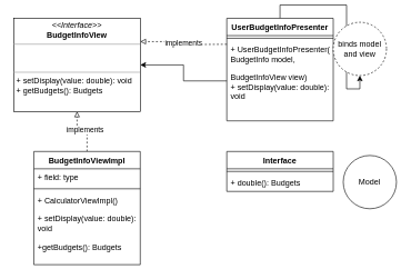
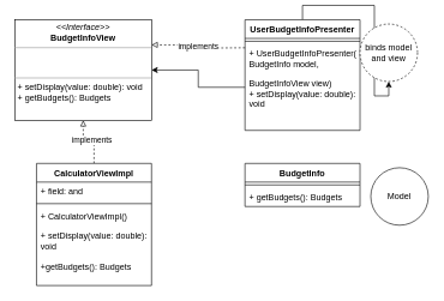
  <mxCell id="0" />
  <mxCell id="1" parent="0" />
  <mxCell id="2" style="edgeStyle=orthogonalEdgeStyle;rounded=0;orthogonalLoop=1;jettySize=auto;html=1;dashed=1;endArrow=block;endFill=0;entryX=0.5;entryY=1;entryDx=0;entryDy=0;" edge="1" parent="1" source="4" target="19"><mxGeometry relative="1" as="geometry"><mxPoint x="150" y="190" as="targetPoint" /></mxGeometry></mxCell>
  <mxCell id="3" value="implements" style="edgeLabel;html=1;align=center;verticalAlign=middle;resizable=0;points=[];" vertex="1" connectable="0" parent="2"><mxGeometry x="-0.089" y="-3" relative="1" as="geometry"><mxPoint as="offset" /></mxGeometry></mxCell>
- <mxCell id="4" value="BudgetInfoViewImpl" style="swimlane;fontStyle=1;align=center;verticalAlign=top;childLayout=stackLayout;horizontal=1;startSize=26;horizontalStack=0;resizeParent=1;resizeParentMax=0;resizeLast=0;collapsible=1;marginBottom=0;" vertex="1" parent="1"><mxGeometry x="50" y="220" width="160" height="170" as="geometry" /></mxCell>
- <mxCell id="5" value="+ field: type" style="text;strokeColor=none;fillColor=none;align=left;verticalAlign=top;spacingLeft=4;spacingRight=4;overflow=hidden;rotatable=0;points=[[0,0.5],[1,0.5]];portConstraint=eastwest;" vertex="1" parent="4"><mxGeometry y="26" width="160" height="26" as="geometry" /></mxCell>
+ <mxCell id="4" value="CalculatorViewImpl" style="swimlane;fontStyle=1;align=center;verticalAlign=top;childLayout=stackLayout;horizontal=1;startSize=26;horizontalStack=0;resizeParent=1;resizeParentMax=0;resizeLast=0;collapsible=1;marginBottom=0;" vertex="1" parent="1"><mxGeometry x="50" y="220" width="160" height="170" as="geometry" /></mxCell>
+ <mxCell id="5" value="+ field: and" style="text;strokeColor=none;fillColor=none;align=left;verticalAlign=top;spacingLeft=4;spacingRight=4;overflow=hidden;rotatable=0;points=[[0,0.5],[1,0.5]];portConstraint=eastwest;" vertex="1" parent="4"><mxGeometry y="26" width="160" height="26" as="geometry" /></mxCell>
  <mxCell id="6" value="" style="line;strokeWidth=1;fillColor=none;align=left;verticalAlign=middle;spacingTop=-1;spacingLeft=3;spacingRight=3;rotatable=0;labelPosition=right;points=[];portConstraint=eastwest;" vertex="1" parent="4"><mxGeometry y="52" width="160" height="8" as="geometry" /></mxCell>
  <mxCell id="7" value="+ CalculatorViewImpl()&#10;&#10;+ setDisplay(value: double):&#10;void&#10;&#10;+getBudgets(): Budgets&#10;&#10;" style="text;strokeColor=none;fillColor=none;align=left;verticalAlign=top;spacingLeft=4;spacingRight=4;overflow=hidden;rotatable=0;points=[[0,0.5],[1,0.5]];portConstraint=eastwest;" vertex="1" parent="4"><mxGeometry y="60" width="160" height="110" as="geometry" /></mxCell>
- <mxCell id="8" value="Interface" style="swimlane;fontStyle=1;align=center;verticalAlign=top;childLayout=stackLayout;horizontal=1;startSize=26;horizontalStack=0;resizeParent=1;resizeParentMax=0;resizeLast=0;collapsible=1;marginBottom=0;" vertex="1" parent="1"><mxGeometry x="340" y="220" width="160" height="60" as="geometry" /></mxCell>
+ <mxCell id="8" value="BudgetInfo" style="swimlane;fontStyle=1;align=center;verticalAlign=top;childLayout=stackLayout;horizontal=1;startSize=26;horizontalStack=0;resizeParent=1;resizeParentMax=0;resizeLast=0;collapsible=1;marginBottom=0;" vertex="1" parent="1"><mxGeometry x="340" y="220" width="160" height="60" as="geometry" /></mxCell>
  <mxCell id="9" value="" style="line;strokeWidth=1;fillColor=none;align=left;verticalAlign=middle;spacingTop=-1;spacingLeft=3;spacingRight=3;rotatable=0;labelPosition=right;points=[];portConstraint=eastwest;" vertex="1" parent="8"><mxGeometry y="26" width="160" height="8" as="geometry" /></mxCell>
- <mxCell id="10" value="+ double(): Budgets" style="text;strokeColor=none;fillColor=none;align=left;verticalAlign=top;spacingLeft=4;spacingRight=4;overflow=hidden;rotatable=0;points=[[0,0.5],[1,0.5]];portConstraint=eastwest;" vertex="1" parent="8"><mxGeometry y="34" width="160" height="26" as="geometry" /></mxCell>
+ <mxCell id="10" value="+ getBudgets(): Budgets" style="text;strokeColor=none;fillColor=none;align=left;verticalAlign=top;spacingLeft=4;spacingRight=4;overflow=hidden;rotatable=0;points=[[0,0.5],[1,0.5]];portConstraint=eastwest;" vertex="1" parent="8"><mxGeometry y="34" width="160" height="26" as="geometry" /></mxCell>
  <mxCell id="11" style="edgeStyle=orthogonalEdgeStyle;rounded=0;orthogonalLoop=1;jettySize=auto;html=1;endArrow=classic;endFill=1;" edge="1" parent="1" source="12" target="17"><mxGeometry relative="1" as="geometry" /></mxCell>
  <mxCell id="12" value="UserBudgetInfoPresenter" style="swimlane;fontStyle=1;align=center;verticalAlign=top;childLayout=stackLayout;horizontal=1;startSize=26;horizontalStack=0;resizeParent=1;resizeParentMax=0;resizeLast=0;collapsible=1;marginBottom=0;" vertex="1" parent="1"><mxGeometry x="340" y="20" width="160" height="154" as="geometry" /></mxCell>
  <mxCell id="13" value="" style="line;strokeWidth=1;fillColor=none;align=left;verticalAlign=middle;spacingTop=-1;spacingLeft=3;spacingRight=3;rotatable=0;labelPosition=right;points=[];portConstraint=eastwest;" vertex="1" parent="12"><mxGeometry y="26" width="160" height="8" as="geometry" /></mxCell>
  <mxCell id="14" value="+ UserBudgetInfoPresenter(&#10;BudgetInfo model, &#10;&#10;BudgetInfoView view)&#10;+ setDisplay(value: double): &#10;void&#10;" style="text;strokeColor=none;fillColor=none;align=left;verticalAlign=top;spacingLeft=4;spacingRight=4;overflow=hidden;rotatable=0;points=[[0,0.5],[1,0.5]];portConstraint=eastwest;" vertex="1" parent="12"><mxGeometry y="34" width="160" height="120" as="geometry" /></mxCell>
  <mxCell id="15" value="implements" style="edgeStyle=orthogonalEdgeStyle;rounded=0;orthogonalLoop=1;jettySize=auto;html=1;dashed=1;endArrow=block;endFill=0;entryX=1;entryY=0.25;entryDx=0;entryDy=0;" edge="1" parent="1" target="19"><mxGeometry relative="1" as="geometry"><mxPoint x="240" y="59" as="targetPoint" /><mxPoint x="340" y="59" as="sourcePoint" /></mxGeometry></mxCell>
  <mxCell id="16" value="Model" style="ellipse;whiteSpace=wrap;html=1;" vertex="1" parent="1"><mxGeometry x="515" y="226" width="80" height="80" as="geometry" /></mxCell>
  <mxCell id="17" value="binds model and view" style="ellipse;whiteSpace=wrap;html=1;dashed=1;" vertex="1" parent="1"><mxGeometry x="500" y="26" width="80" height="80" as="geometry" /></mxCell>
  <mxCell id="18" style="edgeStyle=orthogonalEdgeStyle;rounded=0;orthogonalLoop=1;jettySize=auto;html=1;endArrow=classic;endFill=1;entryX=1;entryY=0.5;entryDx=0;entryDy=0;" edge="1" parent="1" source="14" target="19"><mxGeometry relative="1" as="geometry"><mxPoint x="240" y="80" as="targetPoint" /></mxGeometry></mxCell>
  <mxCell id="19" value="&lt;p style=&quot;margin: 0px ; margin-top: 4px ; text-align: center&quot;&gt;&lt;i&gt;&amp;lt;&amp;lt;Interface&amp;gt;&amp;gt;&lt;/i&gt;&lt;br&gt;&lt;b&gt;BudgetInfoView&lt;/b&gt;&lt;/p&gt;&lt;hr size=&quot;1&quot;&gt;&lt;p style=&quot;margin: 0px ; margin-left: 4px&quot;&gt;&lt;br&gt;&lt;br&gt;&lt;/p&gt;&lt;hr size=&quot;1&quot;&gt;&lt;p style=&quot;margin: 0px ; margin-left: 4px&quot;&gt;+ setDisplay(value: double): void&lt;/p&gt;&lt;p style=&quot;margin: 0px ; margin-left: 4px&quot;&gt;+ getBudgets(): Budgets&lt;br&gt;&lt;/p&gt;" style="verticalAlign=top;align=left;overflow=fill;fontSize=12;fontFamily=Helvetica;html=1;" vertex="1" parent="1"><mxGeometry x="20" y="20" width="190" height="140" as="geometry" /></mxCell>
